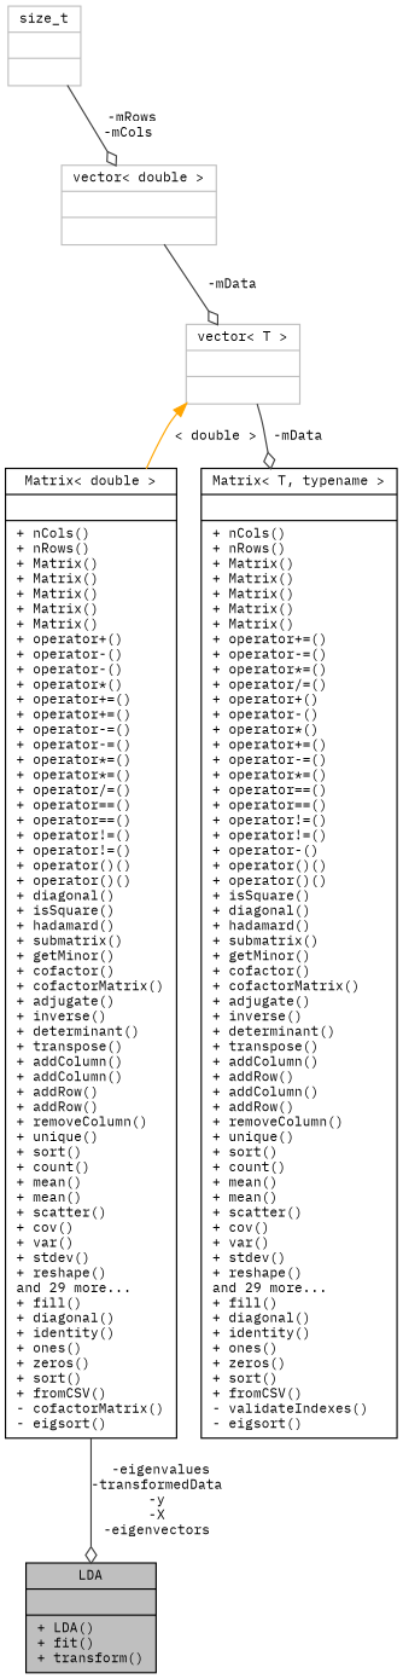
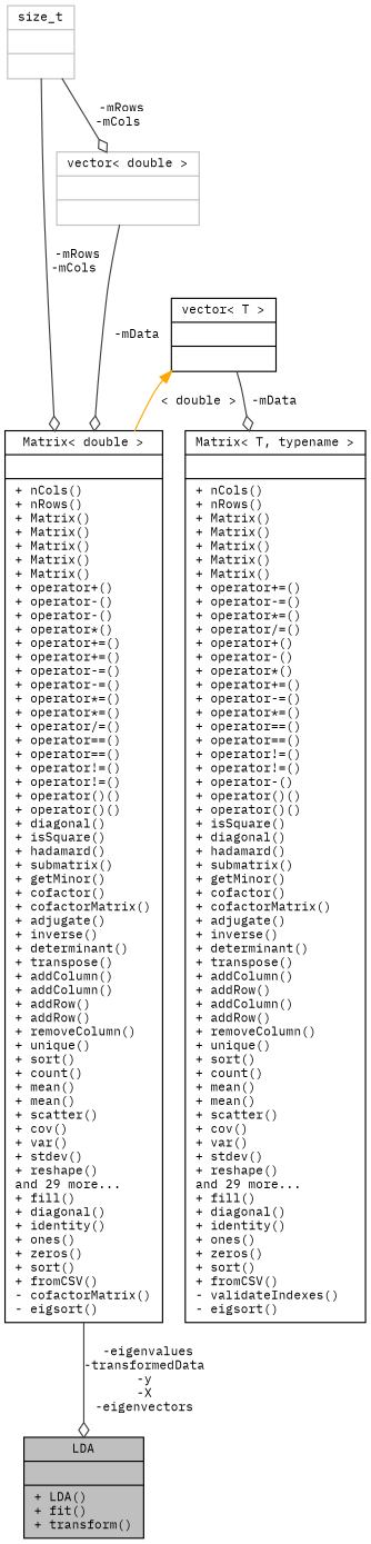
  digraph {
    fontname="IBM Plex Mono"
    node [color=black fontname="IBM Plex Mono" fontsize=10 shape=record]
    edge [arrowhead=odiamond color=grey25 fontname="IBM Plex Mono" fontsize=10 labelfontname=Helvetica labelfontsize=10 style=solid]
    n1 [fillcolor=grey75 fontcolor=black height=0.2 label="{LDA\n||+ LDA()\l+ fit()\l+ transform()\l}" style=filled width=0.4]
    n2 [height=0.2 label="{Matrix\< double \>\n||+ nCols()\l+ nRows()\l+ Matrix()\l+ Matrix()\l+ Matrix()\l+ Matrix()\l+ Matrix()\l+ operator+()\l+ operator-()\l+ operator-()\l+ operator*()\l+ operator+=()\l+ operator+=()\l+ operator-=()\l+ operator-=()\l+ operator*=()\l+ operator*=()\l+ operator/=()\l+ operator==()\l+ operator==()\l+ operator!=()\l+ operator!=()\l+ operator()()\l+ operator()()\l+ diagonal()\l+ isSquare()\l+ hadamard()\l+ submatrix()\l+ getMinor()\l+ cofactor()\l+ cofactorMatrix()\l+ adjugate()\l+ inverse()\l+ determinant()\l+ transpose()\l+ addColumn()\l+ addColumn()\l+ addRow()\l+ addRow()\l+ removeColumn()\l+ unique()\l+ sort()\l+ count()\l+ mean()\l+ mean()\l+ scatter()\l+ cov()\l+ var()\l+ stdev()\l+ reshape()\land 29 more...\l+ fill()\l+ diagonal()\l+ identity()\l+ ones()\l+ zeros()\l+ sort()\l+ fromCSV()\l- cofactorMatrix()\l- eigsort()\l}" width=0.4]
    n3 [color=grey75 height=0.2 label="{vector\< double \>\n||}" width=0.4]
    n4 [color=grey75 height=0.2 label="{size_t\n||}" width=0.4]
    n5 [height=0.2 label="{Matrix\< T, typename \>\n||+ nCols()\l+ nRows()\l+ Matrix()\l+ Matrix()\l+ Matrix()\l+ Matrix()\l+ Matrix()\l+ operator+=()\l+ operator-=()\l+ operator*=()\l+ operator/=()\l+ operator+()\l+ operator-()\l+ operator*()\l+ operator+=()\l+ operator-=()\l+ operator*=()\l+ operator==()\l+ operator==()\l+ operator!=()\l+ operator!=()\l+ operator-()\l+ operator()()\l+ operator()()\l+ isSquare()\l+ diagonal()\l+ hadamard()\l+ submatrix()\l+ getMinor()\l+ cofactor()\l+ cofactorMatrix()\l+ adjugate()\l+ inverse()\l+ determinant()\l+ transpose()\l+ addColumn()\l+ addRow()\l+ addColumn()\l+ addRow()\l+ removeColumn()\l+ unique()\l+ sort()\l+ count()\l+ mean()\l+ mean()\l+ scatter()\l+ cov()\l+ var()\l+ stdev()\l+ reshape()\land 29 more...\l+ fill()\l+ diagonal()\l+ identity()\l+ ones()\l+ zeros()\l+ sort()\l+ fromCSV()\l- validateIndexes()\l- eigsort()\l}" width=0.4]
-   n6 [color=grey75 height=0.2 label="{vector\< T \>\n||}" width=0.4]
+   n6 [height=0.2 label="{vector\< T \>\n||}" width=0.4]
    n2 -> n1 [label=" -eigenvalues\n-transformedData\n-y\n-X\n-eigenvectors"]
-   n3 -> n6 [label=" -mData"]
+   n3 -> n2 [label=" -mData"]
+   n4 -> n2 [label=" -mRows\n-mCols"]
    n4 -> n3 [label=" -mRows\n-mCols"]
    n6 -> n2 [color=orange dir=back label=" \< double \>" arrowhead=""]
    n6 -> n5 [label=" -mData"]
  }
